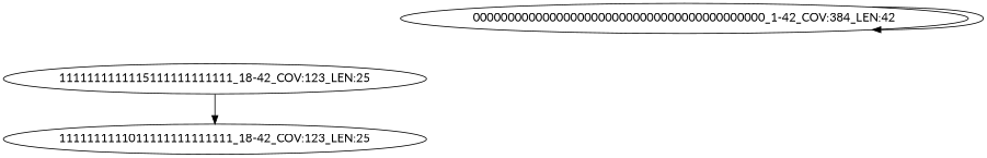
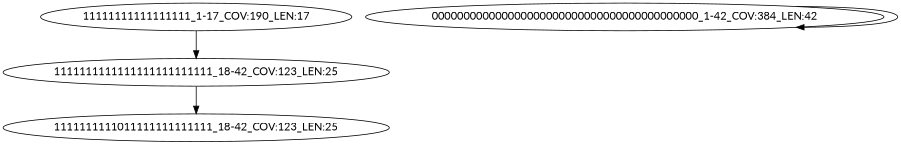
  digraph {
    fontname=Lato
    node [fontname=Lato]
    edge [fontname=Lato]
-   "1111111111111111111111111_18-42_COV:123_LEN:25" [label="1111111111115111111111111_18-42_COV:123_LEN:25"]
+   "11111111111111111_1-17_COV:190_LEN:17"
+   "1111111111111111111111111_18-42_COV:123_LEN:25"
    "1111111111011111111111111_18-42_COV:123_LEN:25"
    "000000000000000000000000000000000000000000_1-42_COV:384_LEN:42"
+   "11111111111111111_1-17_COV:190_LEN:17" -> "1111111111111111111111111_18-42_COV:123_LEN:25"
    "1111111111111111111111111_18-42_COV:123_LEN:25" -> "1111111111011111111111111_18-42_COV:123_LEN:25"
    "000000000000000000000000000000000000000000_1-42_COV:384_LEN:42" -> "000000000000000000000000000000000000000000_1-42_COV:384_LEN:42"
  }
